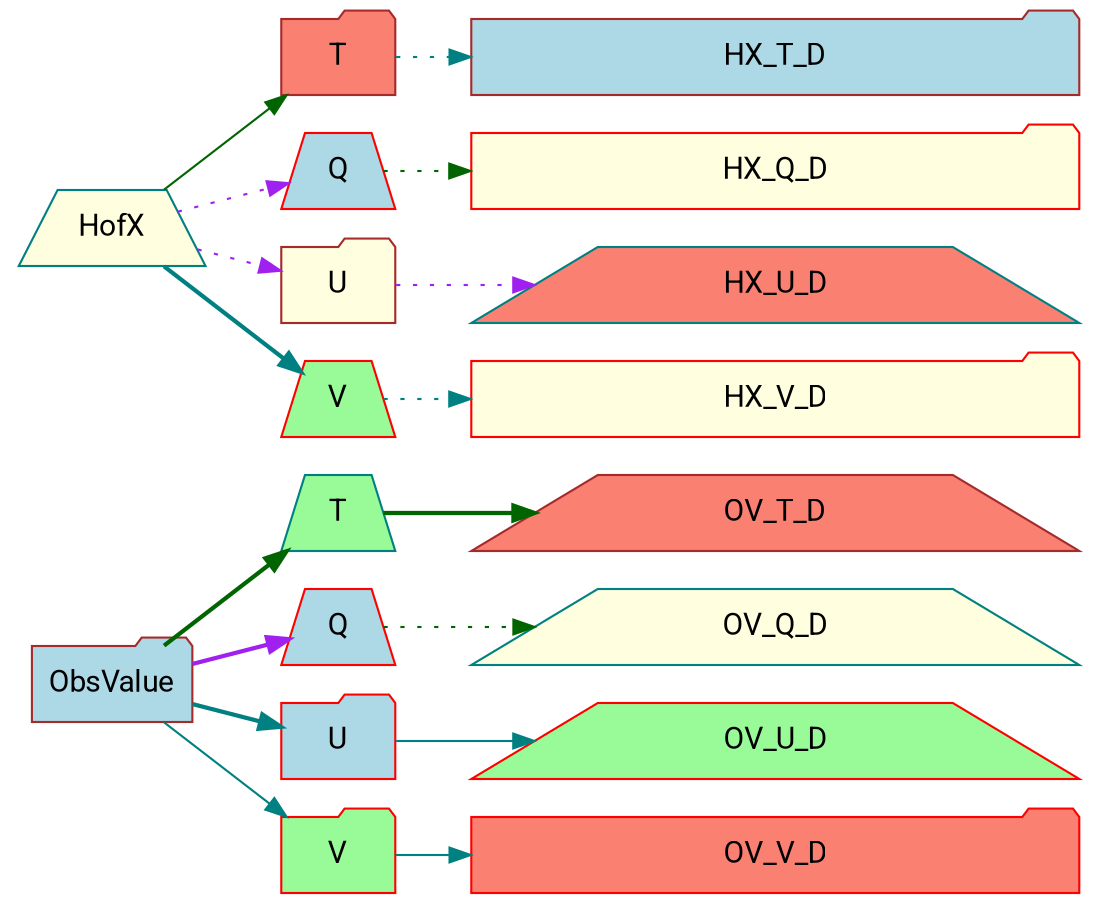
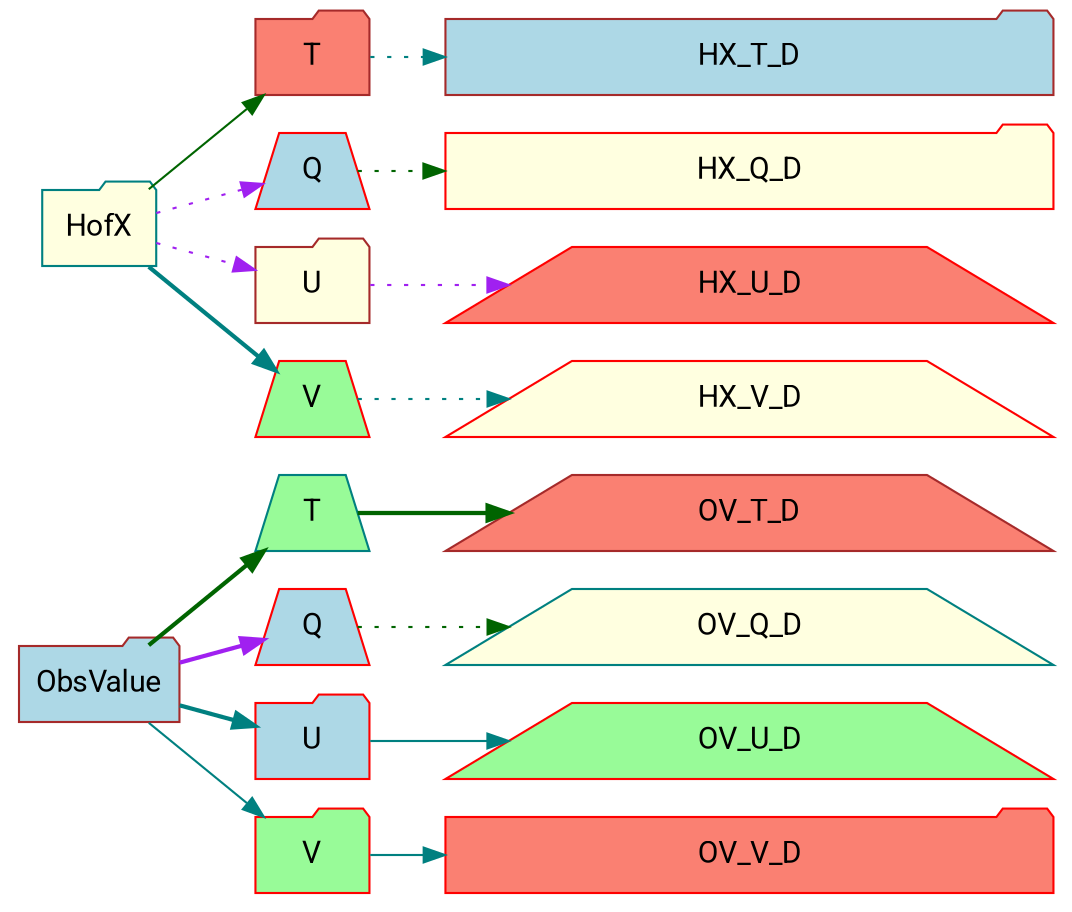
  digraph {
    fontname=Roboto
    rankdir=LR
    node [color=red fillcolor=lightblue fontname=Roboto shape=trapezium style=filled]
    edge [color=teal fontname=Roboto style=dotted]
    n1 [color=brown label=ObsValue shape=folder]
    n2 [color=teal fillcolor=palegreen label=T]
    n3 [label=Q]
    n4 [label=U shape=folder]
    n5 [fillcolor=palegreen label=V shape=folder]
    OV_T_D [color=brown fillcolor=salmon width=4.0]
    OV_Q_D [color=teal fillcolor=lightyellow width=4.0]
    OV_U_D [fillcolor=palegreen width=4.0]
    OV_V_D [fillcolor=salmon shape=folder width=4.0]
-   n10 [color=teal fillcolor=lightyellow label=HofX]
+   n10 [color=teal fillcolor=lightyellow label=HofX shape=folder]
    n11 [color=brown fillcolor=salmon label=T shape=folder]
    n12 [label=Q]
    n13 [color=brown fillcolor=lightyellow label=U shape=folder]
    n14 [fillcolor=palegreen label=V]
    HX_T_D [color=brown shape=folder width=4.0]
    HX_Q_D [fillcolor=lightyellow shape=folder width=4.0]
-   HX_U_D [color=teal fillcolor=salmon width=4.0]
-   HX_V_D [fillcolor=lightyellow shape=folder width=4.0]
+   HX_U_D [fillcolor=salmon width=4.0]
+   HX_V_D [fillcolor=lightyellow width=4.0]
    n1 -> n2 [color=darkgreen style=bold]
    n1 -> n3 [color=purple style=bold]
    n1 -> n4 [style=bold]
    n1 -> n5 [style=solid]
    n2 -> OV_T_D [color=darkgreen style=bold]
    n3 -> OV_Q_D [color=darkgreen]
    n4 -> OV_U_D [style=solid]
    n5 -> OV_V_D [style=solid]
    n10 -> n11 [color=darkgreen style=solid]
    n10 -> n12 [color=purple]
    n10 -> n13 [color=purple]
    n10 -> n14 [style=bold]
    n11 -> HX_T_D
    n12 -> HX_Q_D [color=darkgreen]
    n13 -> HX_U_D [color=purple]
    n14 -> HX_V_D
  }
